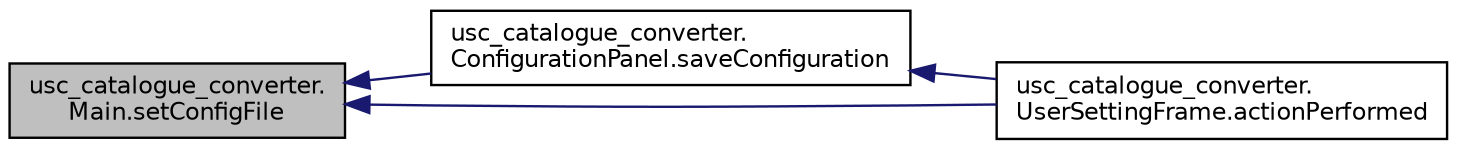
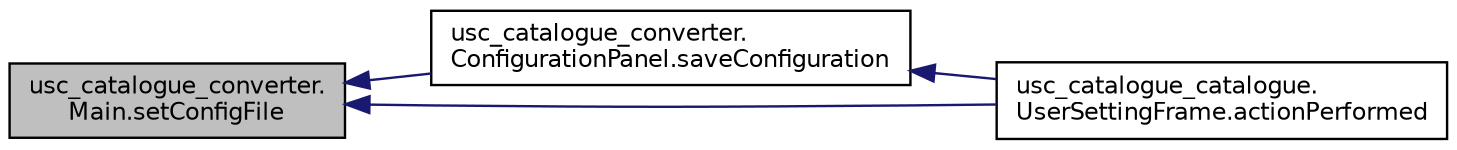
  digraph {
    rankdir=LR
    node [color=black fillcolor=white fontname=Helvetica fontsize=10 shape=record style=filled]
    edge [color=midnightblue dir=back fontname=Helvetica fontsize=10 labelfontname=Helvetica labelfontsize=10 style=solid]
    n1 [fillcolor=grey75 fontcolor=black height=0.2 label="usc_catalogue_converter.\lMain.setConfigFile" width=0.4]
    n2 [height=0.2 label="usc_catalogue_converter.\lConfigurationPanel.saveConfiguration" width=0.4]
-   n3 [height=0.2 label="usc_catalogue_converter.\lUserSettingFrame.actionPerformed" width=0.4]
+   n3 [height=0.2 label="usc_catalogue_catalogue.\lUserSettingFrame.actionPerformed" width=0.4]
    n1 -> n2
    n1 -> n3
    n2 -> n3
  }
